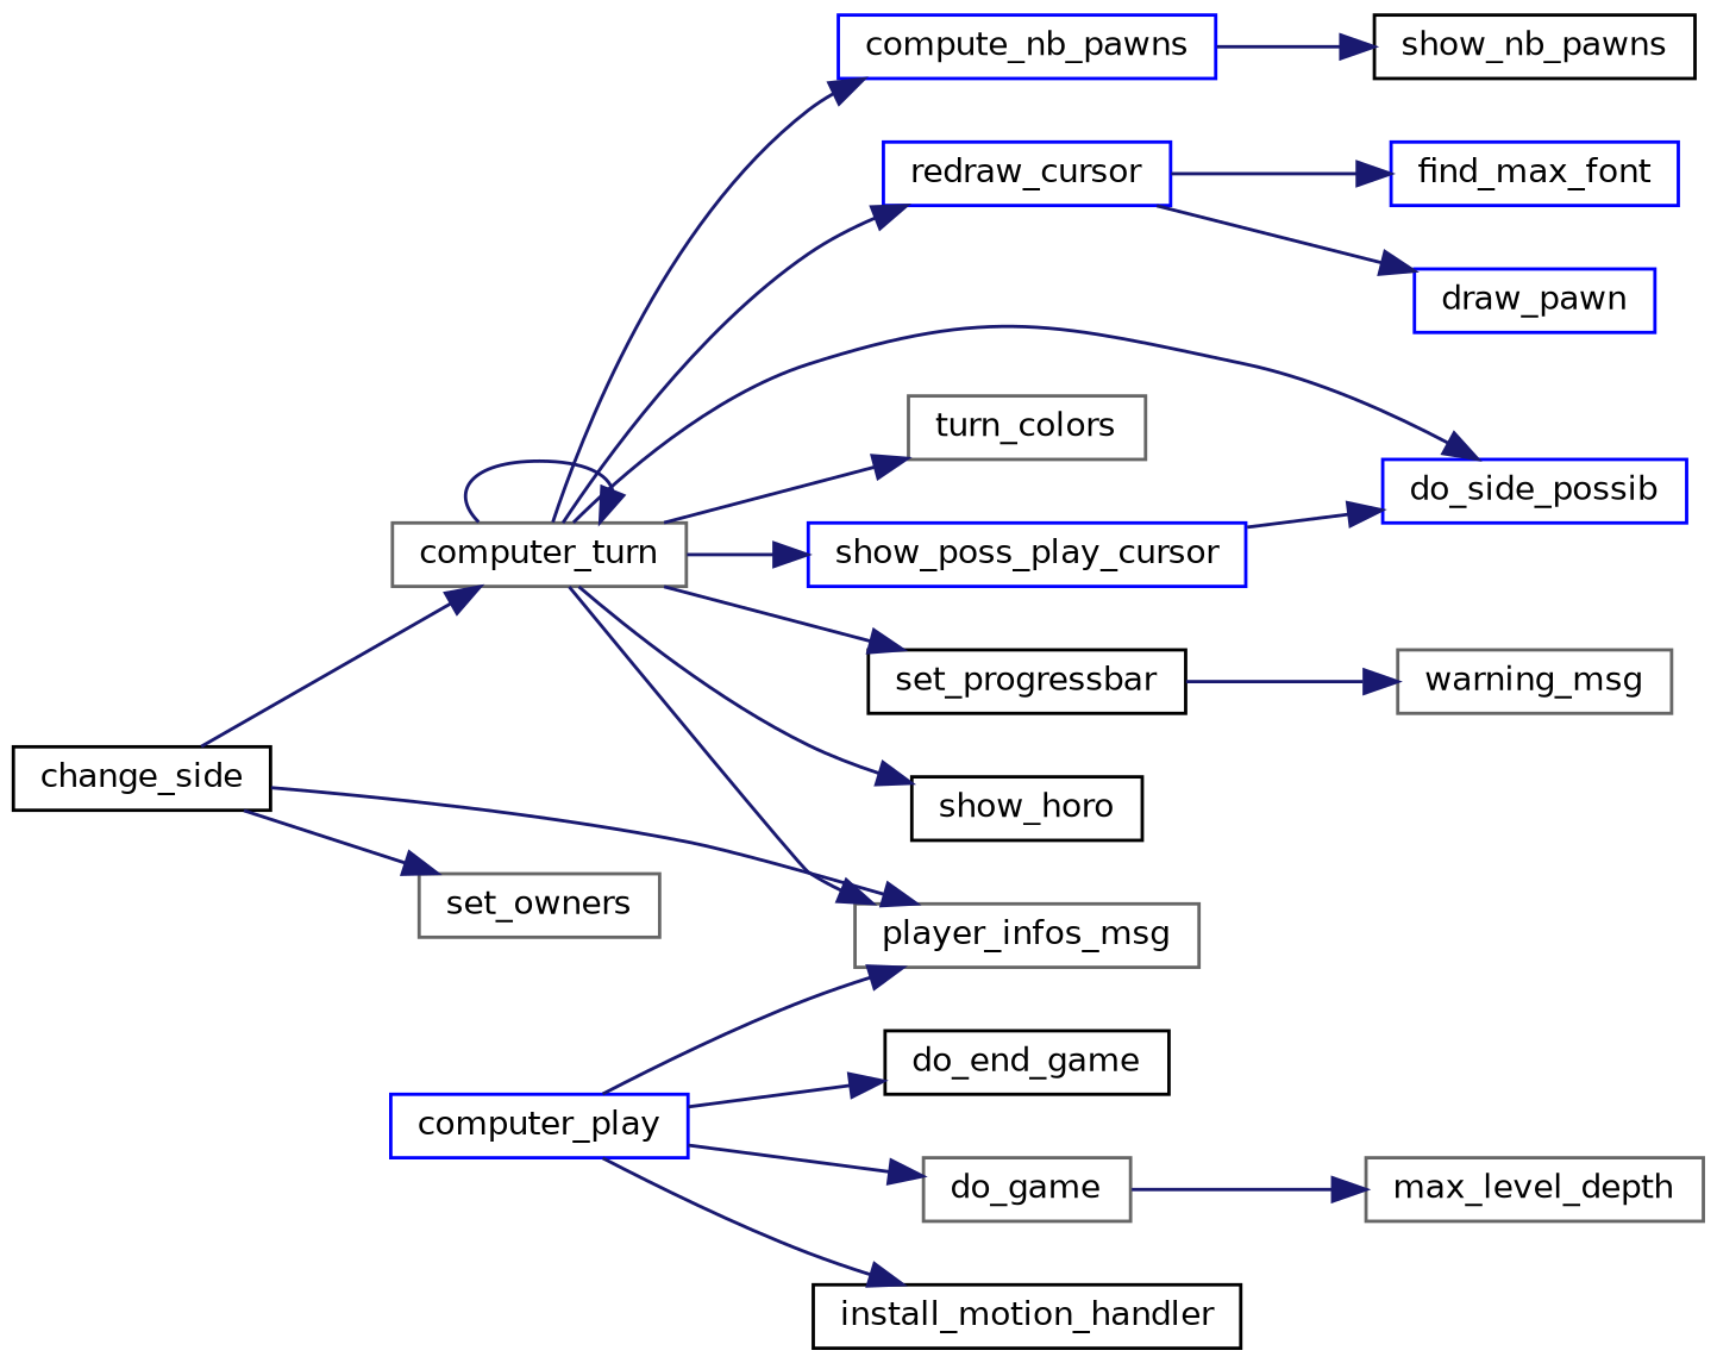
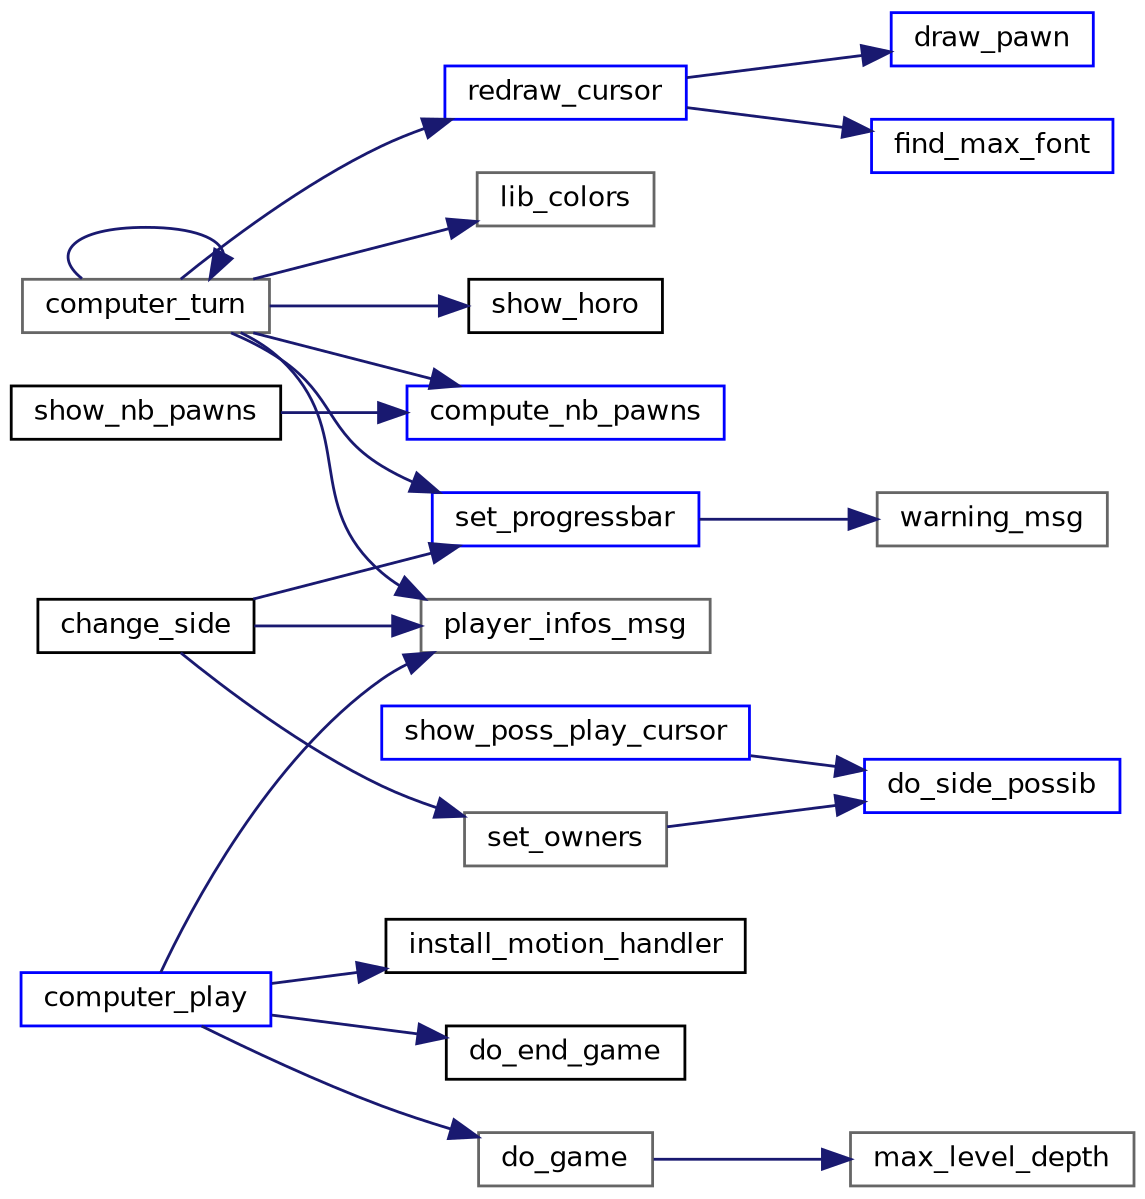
  digraph {
    rankdir=LR
    node [color=gray40 fillcolor=white fontname=Helvetica fontsize=10 shape=record style=filled]
    edge [color=midnightblue fontname=Helvetica fontsize=10 labelfontname=Helvetica labelfontsize=10 style=solid]
    n1 [color=black height=0.2 label=change_side width=0.4]
    n2 [height=0.2 label=player_infos_msg width=0.4]
    n3 [height=0.2 label=set_owners width=0.4]
    n4 [height=0.2 label=computer_turn width=0.4]
    n5 [color=black height=0.2 label=show_nb_pawns width=0.4]
    n6 [color=blue height=0.2 label=show_poss_play_cursor width=0.4]
-   n7 [color=black height=0.2 label=set_progressbar width=0.4]
+   n7 [color=blue height=0.2 label=set_progressbar width=0.4]
    n8 [color=black height=0.2 label=show_horo width=0.4]
    n9 [color=blue height=0.2 label=do_side_possib width=0.4]
    n10 [color=blue height=0.2 label=compute_nb_pawns width=0.4]
    n11 [color=blue height=0.2 label=redraw_cursor width=0.4]
-   n12 [height=0.2 label=turn_colors width=0.4]
+   n12 [height=0.2 label=lib_colors width=0.4]
    n13 [color=blue height=0.2 label=computer_play width=0.4]
    n14 [color=black height=0.2 label=install_motion_handler width=0.4]
    n15 [color=black height=0.2 label=do_end_game width=0.4]
    n16 [height=0.2 label=do_game width=0.4]
    n17 [height=0.2 label=warning_msg width=0.4]
    n18 [color=blue height=0.2 label=draw_pawn width=0.4]
    n19 [color=blue height=0.2 label=find_max_font width=0.4]
    n20 [height=0.2 label=max_level_depth width=0.4]
    n1 -> n2
    n1 -> n3
-   n1 -> n4
+   n1 -> n7
    n4 -> n2
    n4 -> n4
-   n4 -> n6
    n4 -> n7
    n4 -> n8
-   n4 -> n9
+   n3 -> n9
    n4 -> n10
    n4 -> n11
    n4 -> n12
    n6 -> n9
    n7 -> n17
-   n10 -> n5
+   n5 -> n10
    n11 -> n18
    n11 -> n19
    n13 -> n2
    n13 -> n14
    n13 -> n15
    n13 -> n16
    n16 -> n20
  }
